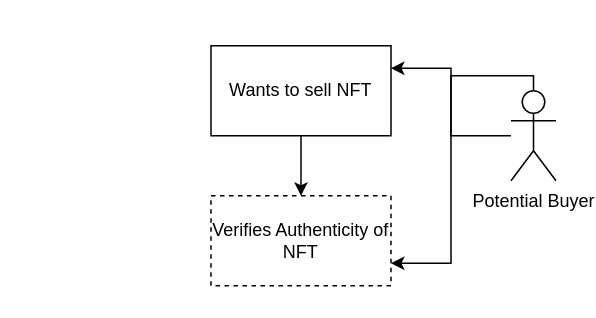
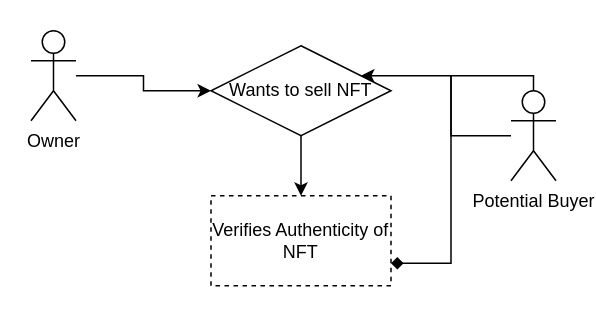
  <mxCell id="0" />
  <mxCell id="1" parent="0" />
+ <mxCell id="2" style="edgeStyle=orthogonalEdgeStyle;rounded=0;orthogonalLoop=1;jettySize=auto;html=1;" edge="1" parent="1" source="3" target="8"><mxGeometry relative="1" as="geometry" /></mxCell>
+ <mxCell id="3" value="Owner" style="shape=umlActor;verticalLabelPosition=bottom;verticalAlign=top;html=1;outlineConnect=0;" vertex="1" parent="1"><mxGeometry x="20" y="20" width="30" height="60" as="geometry" /></mxCell>
  <mxCell id="4" style="edgeStyle=orthogonalEdgeStyle;rounded=0;orthogonalLoop=1;jettySize=auto;html=1;entryX=1;entryY=0.25;entryDx=0;entryDy=0;" edge="1" parent="1" source="6" target="8"><mxGeometry relative="1" as="geometry" /></mxCell>
- <mxCell id="5" style="edgeStyle=orthogonalEdgeStyle;rounded=0;orthogonalLoop=1;jettySize=auto;html=1;entryX=1;entryY=0.75;entryDx=0;entryDy=0;" edge="1" parent="1" source="6" target="9"><mxGeometry relative="1" as="geometry"><Array as="points"><mxPoint x="300" y="50" /><mxPoint x="300" y="175" /></Array></mxGeometry></mxCell>
+ <mxCell id="5" style="edgeStyle=orthogonalEdgeStyle;rounded=0;orthogonalLoop=1;jettySize=auto;html=1;entryX=1;entryY=0.75;entryDx=0;entryDy=0;endArrow=diamond;" edge="1" parent="1" source="6" target="9"><mxGeometry relative="1" as="geometry"><Array as="points"><mxPoint x="300" y="50" /><mxPoint x="300" y="175" /></Array></mxGeometry></mxCell>
  <mxCell id="6" value="Potential Buyer" style="shape=umlActor;verticalLabelPosition=bottom;verticalAlign=top;html=1;outlineConnect=0;" vertex="1" parent="1"><mxGeometry x="340" y="60" width="30" height="60" as="geometry" /></mxCell>
  <mxCell id="7" style="edgeStyle=orthogonalEdgeStyle;rounded=0;orthogonalLoop=1;jettySize=auto;html=1;entryX=0.5;entryY=0;entryDx=0;entryDy=0;" edge="1" parent="1" source="8" target="9"><mxGeometry relative="1" as="geometry" /></mxCell>
- <mxCell id="8" value="Wants to sell NFT" style="rounded=0;whiteSpace=wrap;html=1;" vertex="1" parent="1"><mxGeometry x="140" y="30" width="120" height="60" as="geometry" /></mxCell>
+ <mxCell id="8" value="Wants to sell NFT" style="rhombus;whiteSpace=wrap;html=1;" vertex="1" parent="1"><mxGeometry x="140" y="30" width="120" height="60" as="geometry" /></mxCell>
  <mxCell id="9" value="Verifies Authenticity of NFT" style="rounded=0;whiteSpace=wrap;html=1;dashed=1;" vertex="1" parent="1"><mxGeometry x="140" y="130" width="120" height="60" as="geometry" /></mxCell>
